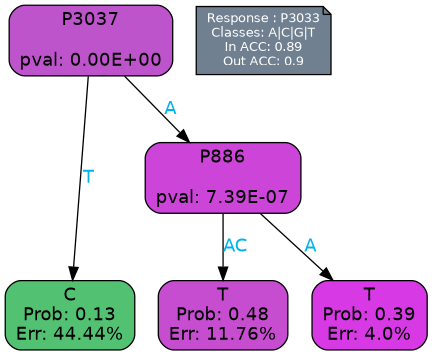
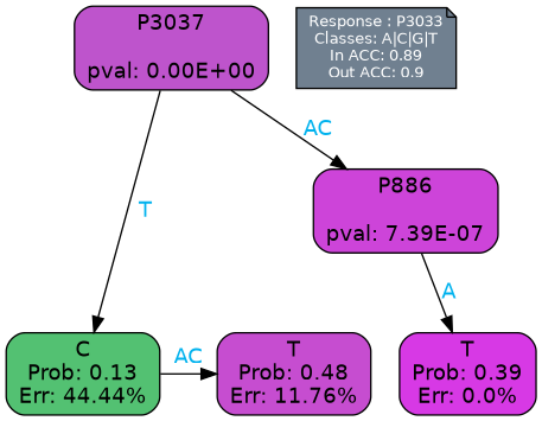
  digraph {
    ranksep=equally
    splines=polylines
    node [color=black fontname=helvetica shape=box style="filled, rounded"]
    edge [fontcolor=deepskyblue2 fontname=helvetica]
    n1 [fillcolor="#c64dd0" label="T\nProb: 0.48\nErr: 11.76%"]
-   n2 [fillcolor="#d739e5" label="T\nProb: 0.39\nErr: 4.0%"]
+   n2 [fillcolor="#d739e5" label="T\nProb: 0.39\nErr: 0.0%"]
    n3 [fillcolor="#53c172" label="C\nProb: 0.13\nErr: 44.44%"]
    n4 [align=left fillcolor=slategray fontcolor=white fontsize=10 label="Response : P3033\nClasses: A|C|G|T\nIn ACC: 0.89\nOut ACC: 0.9\n" shape=note style=filled]
    n5 [fillcolor="#be54cc" label="P3037\n\npval: 0.00E+00"]
    n6 [fillcolor="#cd44d9" label="P886\n\npval: 7.39E-07"]
    subgraph sub_1 {
      rank=same
      n1
      n2
      n3
    }
    subgraph sub_2 {
      rank=same
      n4
      n5
    }
    n5 -> n3 [label=T]
-   n5 -> n6 [label=A]
-   n6 -> n1 [label=AC]
+   n5 -> n6 [label=AC]
+   n3 -> n1 [label=AC]
    n6 -> n2 [label=A]
  }
